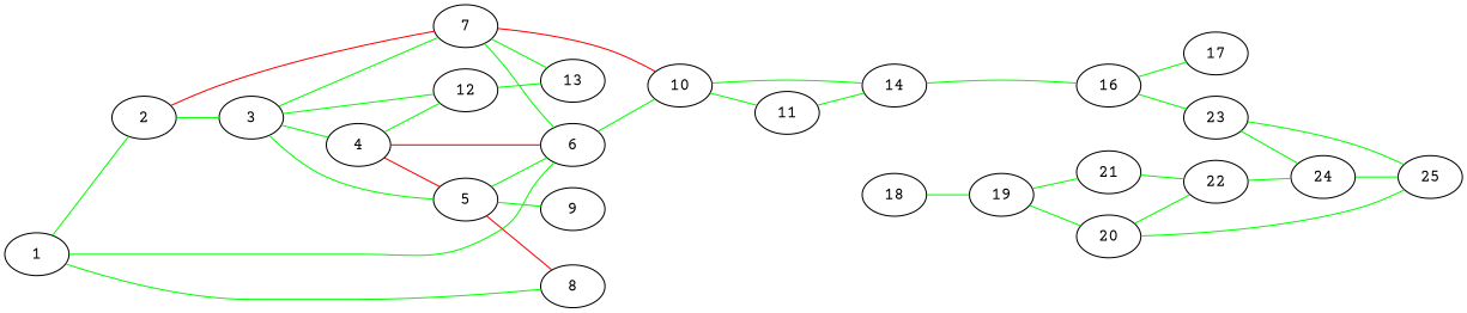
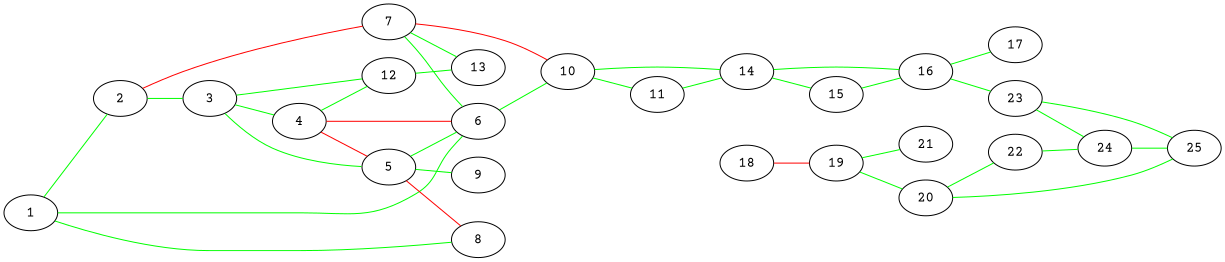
  graph {
    fontname="Courier Prime"
    rankdir=LR
    node [fontname="Courier Prime"]
    edge [color=green fontname="Courier Prime"]
    1
    2
    6
    8
    3
    7
    10
    4
    5
    12
    13
    9
    11
    14
+   15
    16
    17
    23
    18
    19
    24
    25
    20
    21
    22
    1 -- 2
    1 -- 6
    1 -- 8
    2 -- 3
    2 -- 7 [color=red]
    6 -- 10
-   3 -- 7
    3 -- 4
    3 -- 5
    3 -- 12
    7 -- 6
    7 -- 10 [color=red]
    7 -- 13
    10 -- 11
    10 -- 14
    4 -- 6 [color=red]
    4 -- 5 [color=red]
    4 -- 12
    5 -- 6
    5 -- 8 [color=red]
    5 -- 9
    12 -- 13
    11 -- 14
+   14 -- 15
    14 -- 16
+   15 -- 16
    16 -- 17
    16 -- 23
    23 -- 24
    23 -- 25
-   18 -- 19
+   18 -- 19 [color=red]
    19 -- 20
    19 -- 21
    24 -- 25
    20 -- 25
    20 -- 22
-   21 -- 22
    22 -- 24
  }
